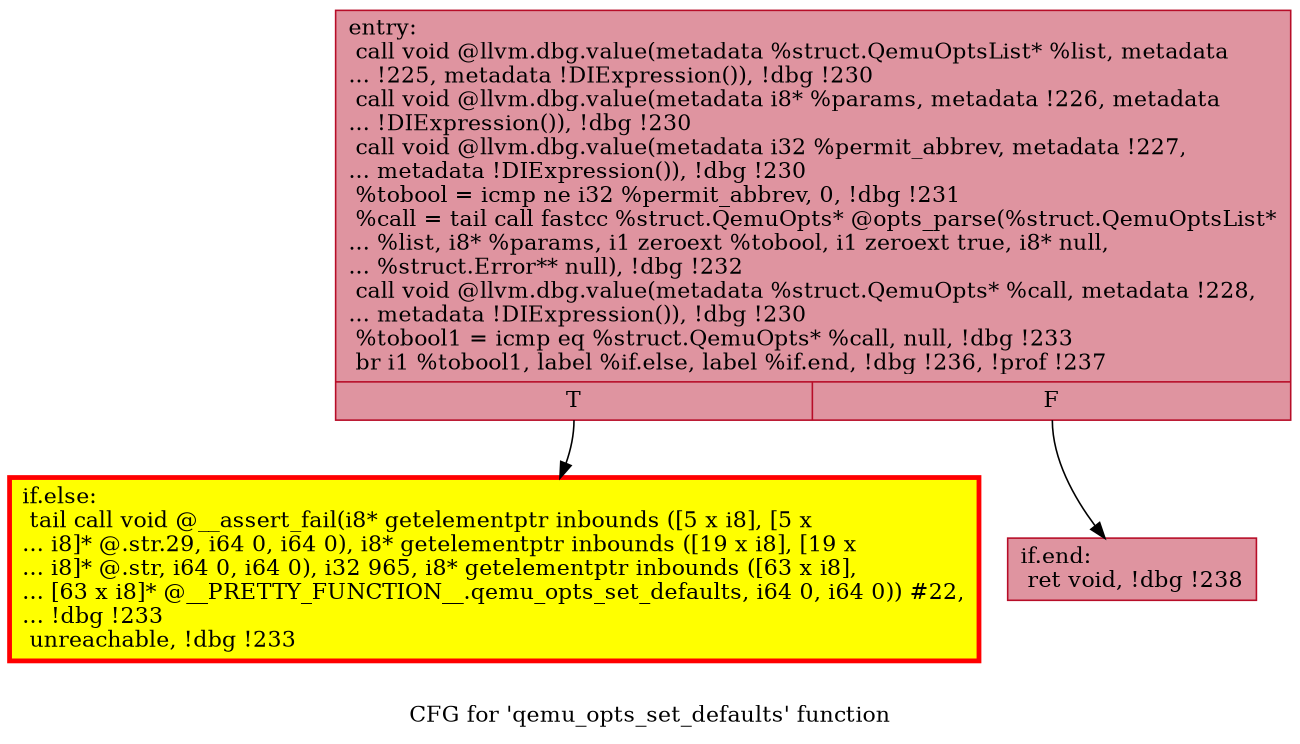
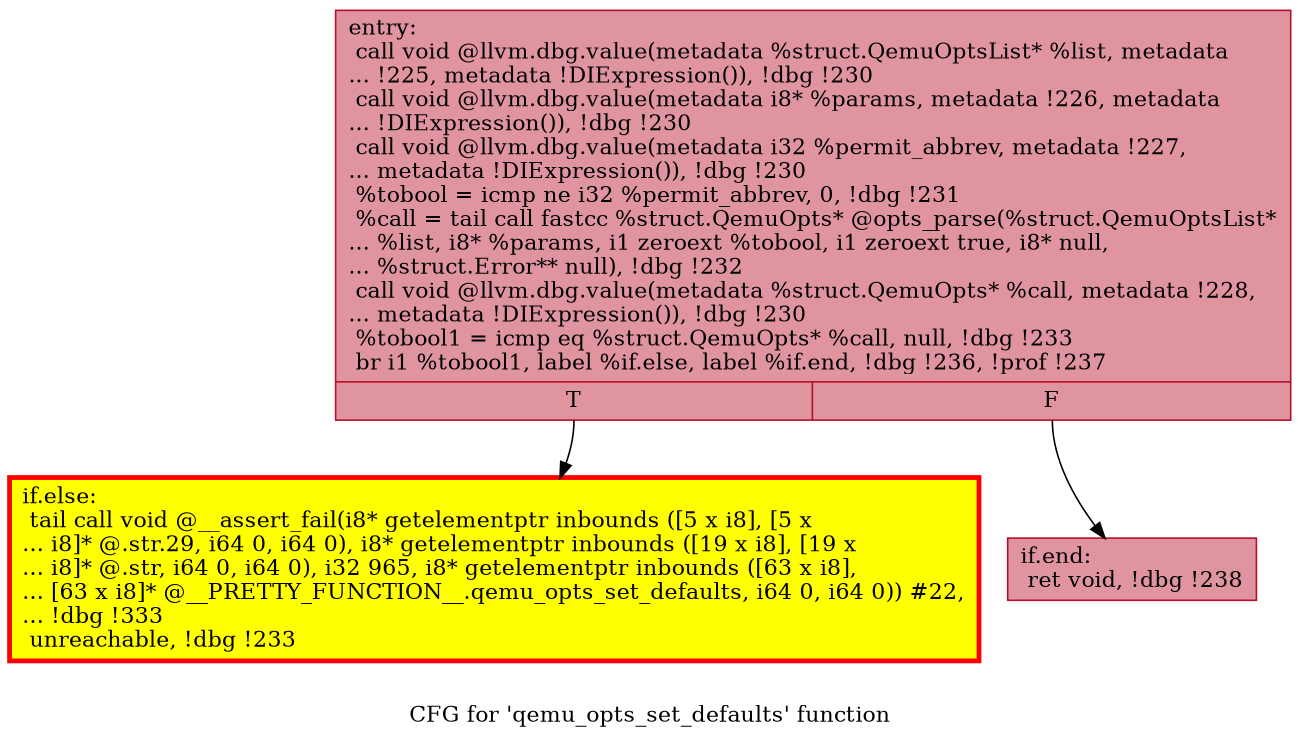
  digraph {
    label="CFG for 'qemu_opts_set_defaults' function"
    node [color="#b70d28ff" fillcolor="#b70d2870" shape=record style=filled]
    n1 [label="{entry:\l  call void @llvm.dbg.value(metadata %struct.QemuOptsList* %list, metadata\l... !225, metadata !DIExpression()), !dbg !230\l  call void @llvm.dbg.value(metadata i8* %params, metadata !226, metadata\l... !DIExpression()), !dbg !230\l  call void @llvm.dbg.value(metadata i32 %permit_abbrev, metadata !227,\l... metadata !DIExpression()), !dbg !230\l  %tobool = icmp ne i32 %permit_abbrev, 0, !dbg !231\l  %call = tail call fastcc %struct.QemuOpts* @opts_parse(%struct.QemuOptsList*\l... %list, i8* %params, i1 zeroext %tobool, i1 zeroext true, i8* null,\l... %struct.Error** null), !dbg !232\l  call void @llvm.dbg.value(metadata %struct.QemuOpts* %call, metadata !228,\l... metadata !DIExpression()), !dbg !230\l  %tobool1 = icmp eq %struct.QemuOpts* %call, null, !dbg !233\l  br i1 %tobool1, label %if.else, label %if.end, !dbg !236, !prof !237\l|{<s0>T|<s1>F}}"]
-   n2 [color=red fillcolor=yellow label="{if.else:                                          \l  tail call void @__assert_fail(i8* getelementptr inbounds ([5 x i8], [5 x\l... i8]* @.str.29, i64 0, i64 0), i8* getelementptr inbounds ([19 x i8], [19 x\l... i8]* @.str, i64 0, i64 0), i32 965, i8* getelementptr inbounds ([63 x i8],\l... [63 x i8]* @__PRETTY_FUNCTION__.qemu_opts_set_defaults, i64 0, i64 0)) #22,\l... !dbg !233\l  unreachable, !dbg !233\l}" penwidth=3.0]
+   n2 [color=red fillcolor=yellow label="{if.else:                                          \l  tail call void @__assert_fail(i8* getelementptr inbounds ([5 x i8], [5 x\l... i8]* @.str.29, i64 0, i64 0), i8* getelementptr inbounds ([19 x i8], [19 x\l... i8]* @.str, i64 0, i64 0), i32 965, i8* getelementptr inbounds ([63 x i8],\l... [63 x i8]* @__PRETTY_FUNCTION__.qemu_opts_set_defaults, i64 0, i64 0)) #22,\l... !dbg !333\l  unreachable, !dbg !233\l}" penwidth=3.0]
    n3 [label="{if.end:                                           \l  ret void, !dbg !238\l}"]
    n1 -> n2 [tailport=s0]
    n1 -> n3 [tailport=s1]
  }
